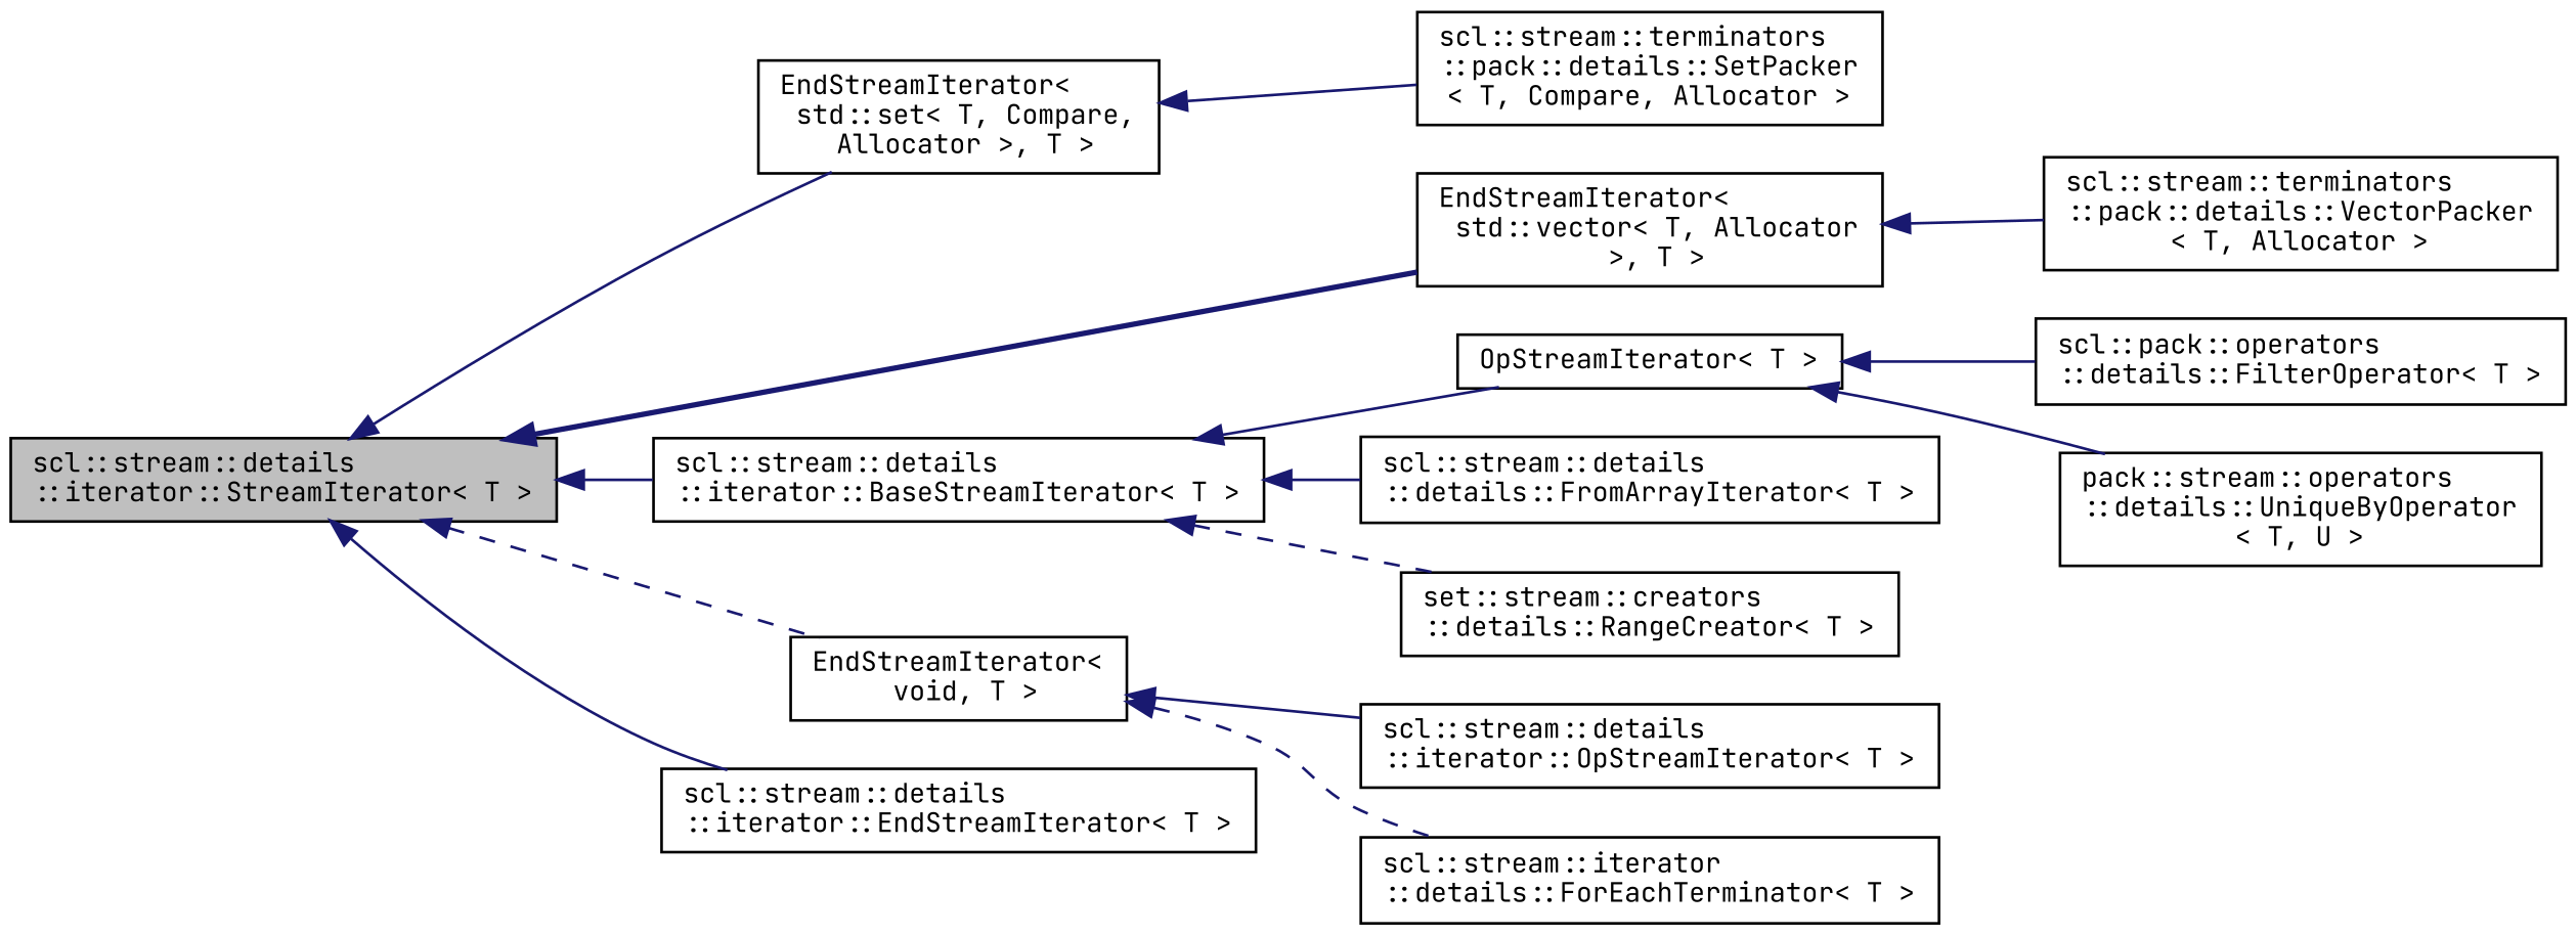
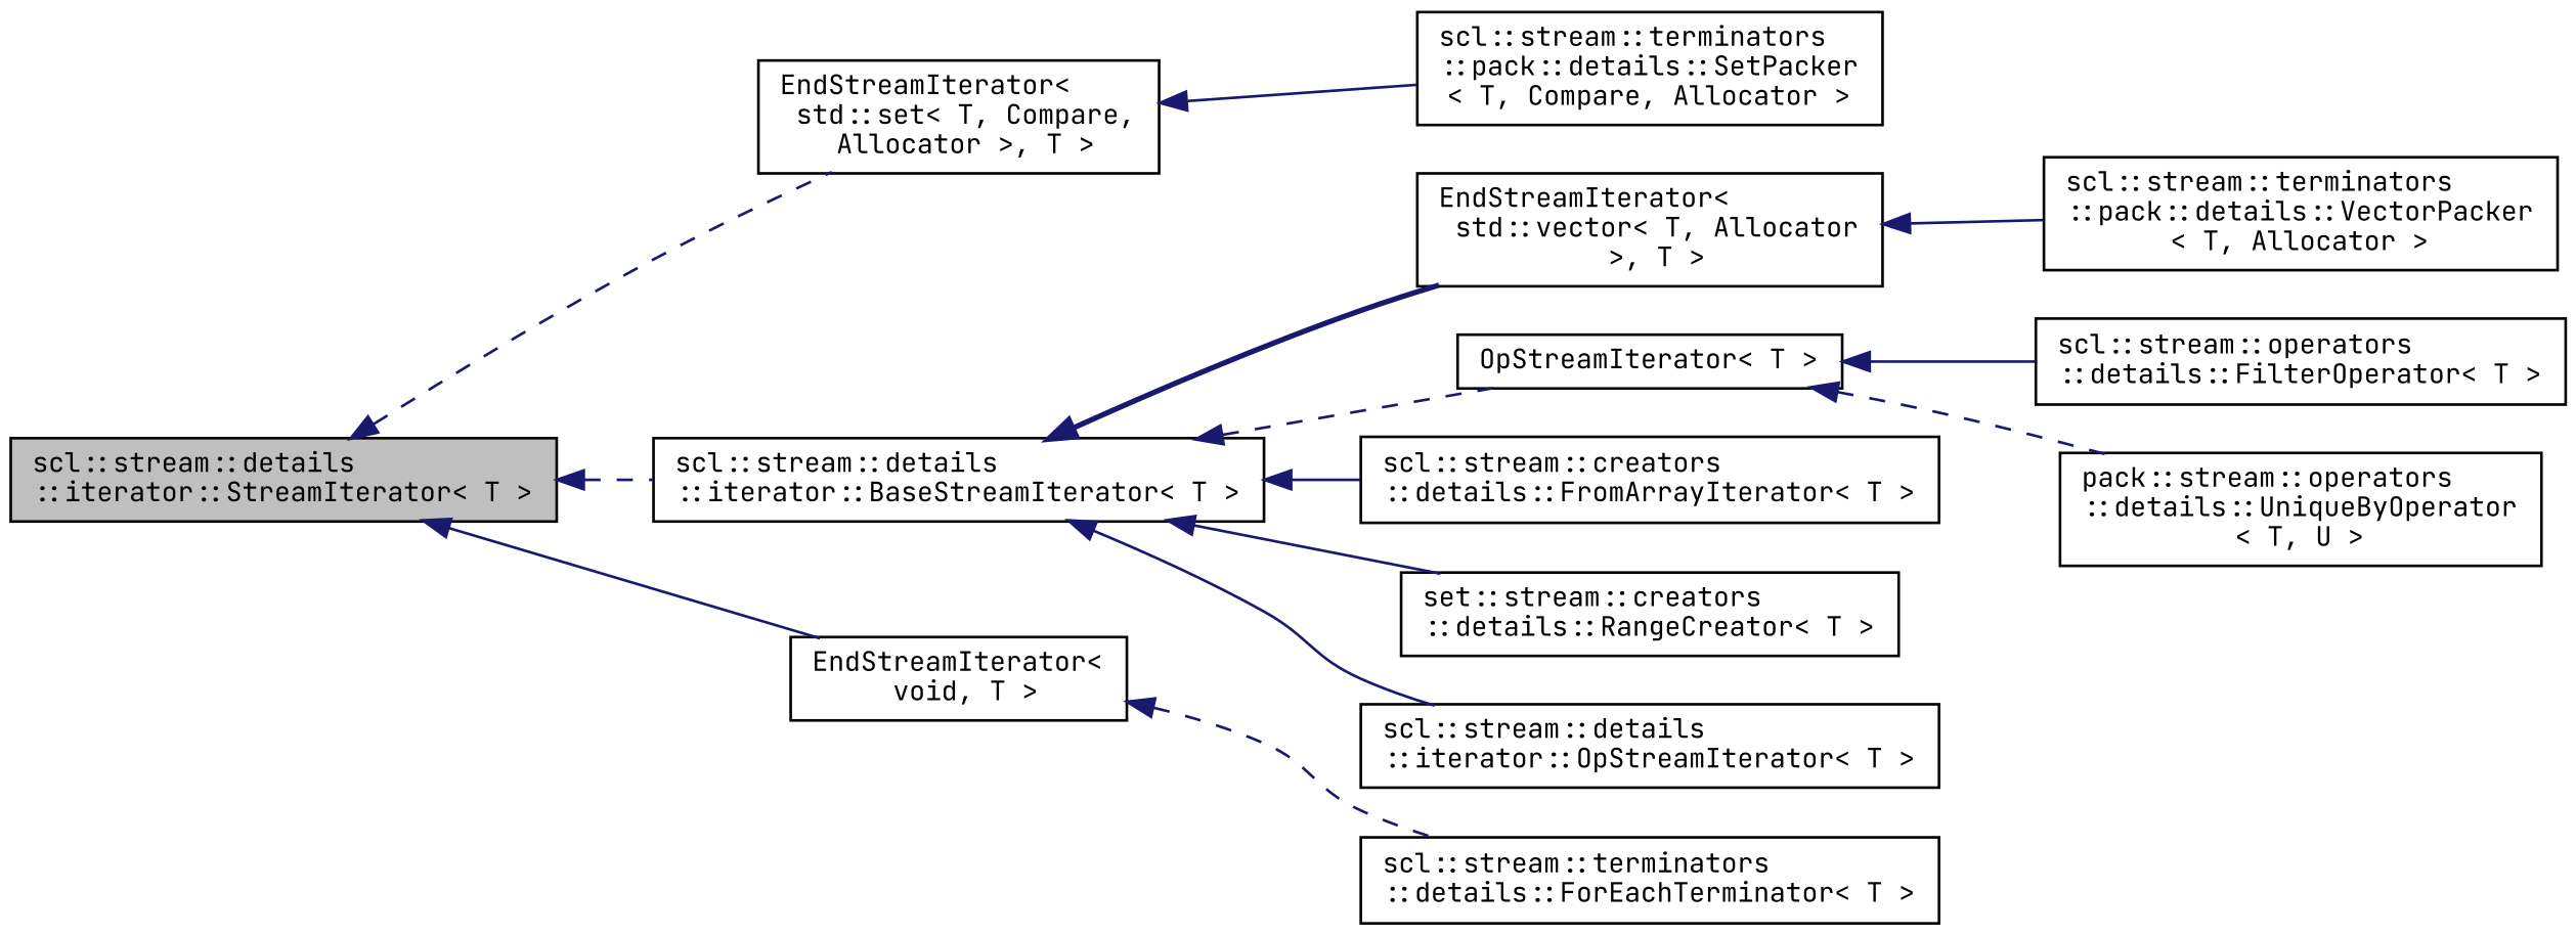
  digraph {
    fontname="JetBrains Mono"
    rankdir=LR
    node [color=black fillcolor=white fontname="JetBrains Mono" fontsize=10 shape=record style=filled]
    edge [color=midnightblue dir=back fontname="JetBrains Mono" fontsize=10 labelfontname=Helvetica labelfontsize=10 style=solid]
    n1 [fillcolor=grey75 fontcolor=black height=0.2 label="scl::stream::details\l::iterator::StreamIterator\< T \>" width=0.4]
    n2 [height=0.2 label="EndStreamIterator\<\l std::set\< T, Compare,\l Allocator \>, T \>" width=0.4]
    n3 [height=0.2 label="EndStreamIterator\<\l std::vector\< T, Allocator\l \>, T \>" width=0.4]
    n4 [height=0.2 label="EndStreamIterator\<\l void, T \>" width=0.4]
    n5 [height=0.2 label="scl::stream::details\l::iterator::BaseStreamIterator\< T \>" width=0.4]
-   n6 [height=0.2 label="scl::stream::details\l::iterator::EndStreamIterator\< T \>" width=0.4]
    n7 [height=0.2 label="scl::stream::terminators\l::pack::details::SetPacker\l\< T, Compare, Allocator \>" width=0.4]
    n8 [height=0.2 label="scl::stream::terminators\l::pack::details::VectorPacker\l\< T, Allocator \>" width=0.4]
-   n9 [height=0.2 label="scl::stream::iterator\l::details::ForEachTerminator\< T \>" width=0.4]
+   n9 [height=0.2 label="scl::stream::terminators\l::details::ForEachTerminator\< T \>" width=0.4]
    n10 [height=0.2 label="OpStreamIterator\< T \>" width=0.4]
-   n11 [height=0.2 label="scl::stream::details\l::details::FromArrayIterator\< T \>" width=0.4]
+   n11 [height=0.2 label="scl::stream::creators\l::details::FromArrayIterator\< T \>" width=0.4]
    n12 [height=0.2 label="set::stream::creators\l::details::RangeCreator\< T \>" width=0.4]
    n13 [height=0.2 label="scl::stream::details\l::iterator::OpStreamIterator\< T \>" width=0.4]
-   n14 [height=0.2 label="scl::pack::operators\l::details::FilterOperator\< T \>" width=0.4]
+   n14 [height=0.2 label="scl::stream::operators\l::details::FilterOperator\< T \>" width=0.4]
    n15 [height=0.2 label="pack::stream::operators\l::details::UniqueByOperator\l\< T, U \>" width=0.4]
-   n1 -> n2
-   n1 -> n3 [style=bold]
-   n1 -> n4 [style=dashed]
-   n1 -> n5
-   n1 -> n6
+   n1 -> n2 [style=dashed]
+   n5 -> n3 [style=bold]
+   n1 -> n4
+   n1 -> n5 [style=dashed]
    n2 -> n7
    n3 -> n8
    n4 -> n9 [style=dashed]
-   n5 -> n10
+   n5 -> n10 [style=dashed]
    n5 -> n11
-   n5 -> n12 [style=dashed]
-   n4 -> n13
+   n5 -> n12
+   n5 -> n13
    n10 -> n14
-   n10 -> n15
+   n10 -> n15 [style=dashed]
  }
